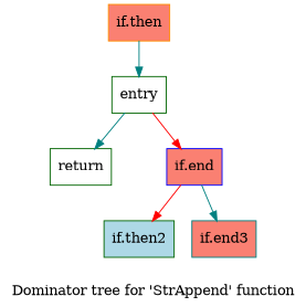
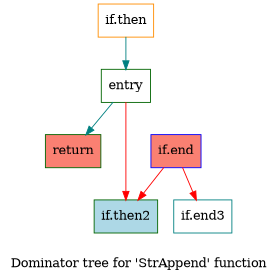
  digraph {
    label="Dominator tree for 'StrAppend' function"
    node [color=darkgreen fillcolor=white shape=record style=filled]
    edge [color=red]
    n1 [label="{entry}"]
-   n2 [label="{return}"]
+   n2 [fillcolor=salmon label="{return}"]
    n3 [color=blue fillcolor=salmon label="{if.end}"]
-   n4 [color=darkorange fillcolor=salmon label="{if.then}"]
+   n4 [color=darkorange label="{if.then}"]
    n5 [fillcolor=lightblue label="{if.then2}"]
-   n6 [color=teal fillcolor=salmon label="{if.end3}"]
+   n6 [color=teal label="{if.end3}"]
    n1 -> n2 [color=teal]
-   n1 -> n3
+   n1 -> n5
    n3 -> n5
-   n3 -> n6 [color=teal]
+   n3 -> n6
    n4 -> n1 [color=teal]
  }
